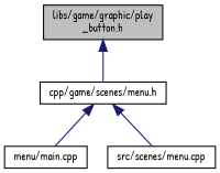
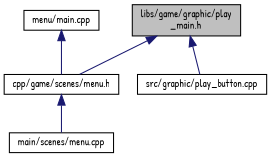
  digraph {
    fontname="Patrick Hand"
    node [color=black fillcolor=white fontname="Patrick Hand" fontsize=10 shape=record style=filled]
    edge [color=midnightblue dir=back fontname="Patrick Hand" fontsize=10 labelfontname=Helvetica labelfontsize=10 style=solid]
-   n1 [fillcolor=grey75 fontcolor=black height=0.2 label="libs/game/graphic/play\l_button.h" width=0.4]
+   n1 [fillcolor=grey75 fontcolor=black height=0.2 label="libs/game/graphic/play\l_main.h" width=0.4]
    n2 [height=0.2 label="cpp/game/scenes/menu.h" width=0.4]
+   n3 [height=0.2 label="src/graphic/play_button.cpp" width=0.4]
    n4 [height=0.2 label="menu/main.cpp" width=0.4]
-   n5 [height=0.2 label="src/scenes/menu.cpp" width=0.4]
+   n5 [height=0.2 label="main/scenes/menu.cpp" width=0.4]
    n1 -> n2
-   n2 -> n4
+   n1 -> n3
+   n4 -> n2
    n2 -> n5
  }
